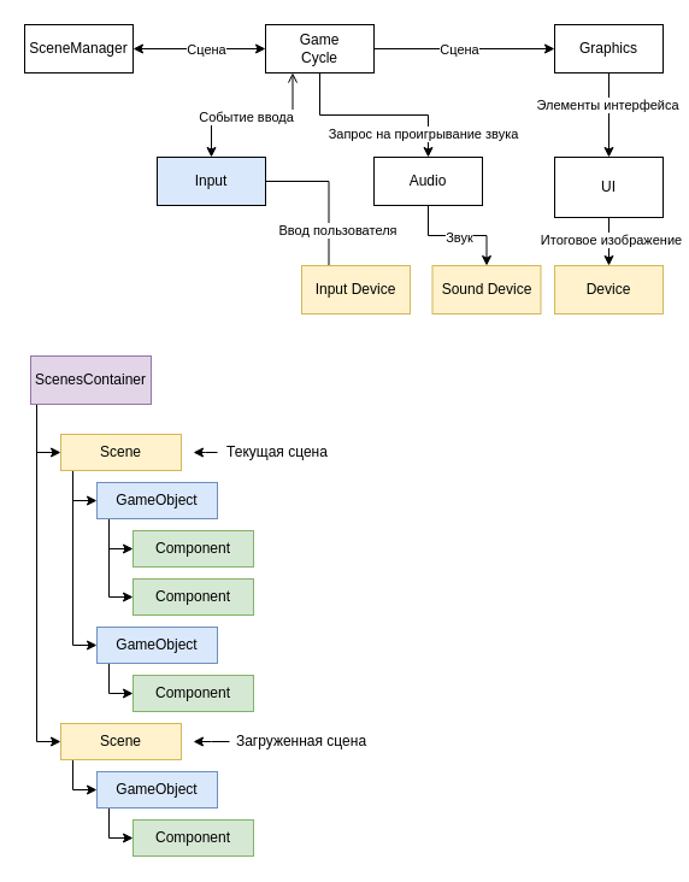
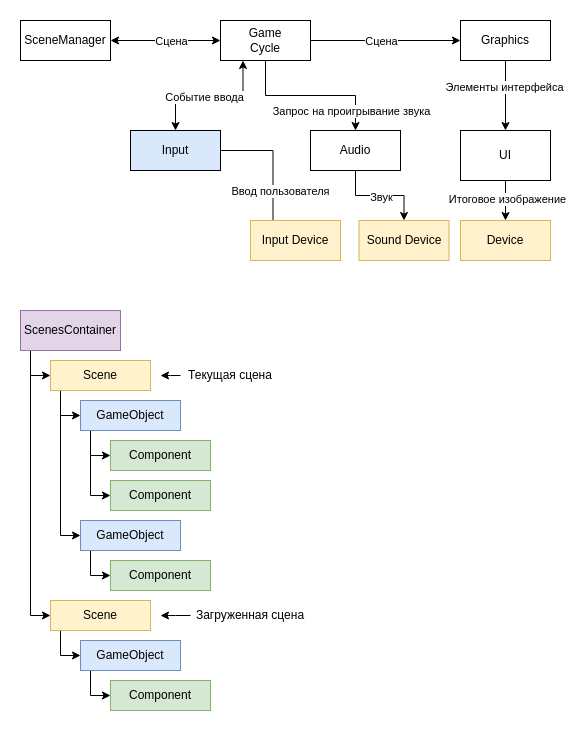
  <mxCell id="0" />
  <mxCell id="1" parent="0" />
  <mxCell id="2" style="edgeStyle=orthogonalEdgeStyle;rounded=0;orthogonalLoop=1;jettySize=auto;html=1;startArrow=none;startFill=0;" parent="1" source="4" target="13" edge="1"><mxGeometry relative="1" as="geometry" /></mxCell>
  <mxCell id="3" value="Запрос на проигрывание звука" style="edgeLabel;html=1;align=center;verticalAlign=middle;resizable=0;points=[];" parent="2" vertex="1" connectable="0"><mxGeometry x="-0.175" y="-1" relative="1" as="geometry"><mxPoint x="54" y="14" as="offset" /></mxGeometry></mxCell>
  <mxCell id="4" value="Game&lt;br&gt;Cycle" style="rounded=0;whiteSpace=wrap;html=1;" parent="1" vertex="1"><mxGeometry x="220" y="20" width="90" height="40" as="geometry" /></mxCell>
  <mxCell id="5" style="edgeStyle=orthogonalEdgeStyle;rounded=0;orthogonalLoop=1;jettySize=auto;html=1;" parent="1" source="7" target="10" edge="1"><mxGeometry relative="1" as="geometry" /></mxCell>
  <mxCell id="6" value="Элементы интерфейса" style="edgeLabel;html=1;align=center;verticalAlign=middle;resizable=0;points=[];" parent="5" vertex="1" connectable="0"><mxGeometry x="-0.254" y="-2" relative="1" as="geometry"><mxPoint as="offset" /></mxGeometry></mxCell>
  <mxCell id="7" value="Graphics" style="rounded=0;whiteSpace=wrap;html=1;" parent="1" vertex="1"><mxGeometry x="460" y="20" width="90" height="40" as="geometry" /></mxCell>
  <mxCell id="8" style="edgeStyle=orthogonalEdgeStyle;rounded=0;orthogonalLoop=1;jettySize=auto;html=1;" parent="1" source="10" target="22" edge="1"><mxGeometry relative="1" as="geometry" /></mxCell>
  <mxCell id="9" value="Итоговое изображение" style="edgeLabel;html=1;align=center;verticalAlign=middle;resizable=0;points=[];" parent="8" vertex="1" connectable="0"><mxGeometry x="-0.077" y="1" relative="1" as="geometry"><mxPoint as="offset" /></mxGeometry></mxCell>
  <mxCell id="10" value="UI" style="rounded=0;whiteSpace=wrap;html=1;" parent="1" vertex="1"><mxGeometry x="460" y="130" width="90" height="50" as="geometry" /></mxCell>
  <mxCell id="11" style="edgeStyle=orthogonalEdgeStyle;rounded=0;orthogonalLoop=1;jettySize=auto;html=1;" parent="1" source="13" target="23" edge="1"><mxGeometry relative="1" as="geometry" /></mxCell>
  <mxCell id="12" value="Звук" style="edgeLabel;html=1;align=center;verticalAlign=middle;resizable=0;points=[];" parent="11" vertex="1" connectable="0"><mxGeometry x="0.008" y="-1" relative="1" as="geometry"><mxPoint as="offset" /></mxGeometry></mxCell>
  <mxCell id="13" value="Audio" style="rounded=0;whiteSpace=wrap;html=1;" parent="1" vertex="1"><mxGeometry x="310" y="130" width="90" height="40" as="geometry" /></mxCell>
  <mxCell id="14" style="edgeStyle=orthogonalEdgeStyle;rounded=0;orthogonalLoop=1;jettySize=auto;html=1;" parent="1" source="4" target="7" edge="1"><mxGeometry relative="1" as="geometry" /></mxCell>
  <mxCell id="15" value="Сцена" style="edgeLabel;html=1;align=center;verticalAlign=middle;resizable=0;points=[];" parent="14" vertex="1" connectable="0"><mxGeometry x="-0.176" relative="1" as="geometry"><mxPoint x="8" as="offset" /></mxGeometry></mxCell>
- <mxCell id="16" style="edgeStyle=orthogonalEdgeStyle;rounded=0;orthogonalLoop=1;jettySize=auto;html=1;startArrow=classic;startFill=1;entryX=0.25;entryY=1;entryDx=0;entryDy=0;endArrow=open;" parent="1" source="18" target="4" edge="1"><mxGeometry relative="1" as="geometry" /></mxCell>
+ <mxCell id="16" style="edgeStyle=orthogonalEdgeStyle;rounded=0;orthogonalLoop=1;jettySize=auto;html=1;startArrow=classic;startFill=1;entryX=0.25;entryY=1;entryDx=0;entryDy=0;" parent="1" source="18" target="4" edge="1"><mxGeometry relative="1" as="geometry" /></mxCell>
  <mxCell id="17" value="Событие ввода" style="edgeLabel;html=1;align=center;verticalAlign=middle;resizable=0;points=[];" parent="16" vertex="1" connectable="0"><mxGeometry x="-0.079" y="-1" relative="1" as="geometry"><mxPoint as="offset" /></mxGeometry></mxCell>
  <mxCell id="18" value="Input" style="rounded=0;whiteSpace=wrap;html=1;fillColor=#dae8fc;" parent="1" vertex="1"><mxGeometry x="130" y="130" width="90" height="40" as="geometry" /></mxCell>
  <mxCell id="19" style="edgeStyle=orthogonalEdgeStyle;rounded=0;orthogonalLoop=1;jettySize=auto;html=1;startArrow=classic;startFill=1;" parent="1" source="21" target="4" edge="1"><mxGeometry relative="1" as="geometry" /></mxCell>
  <mxCell id="20" value="Сцена" style="edgeLabel;html=1;align=center;verticalAlign=middle;resizable=0;points=[];" parent="19" vertex="1" connectable="0"><mxGeometry x="-0.13" y="2" relative="1" as="geometry"><mxPoint x="12" y="2" as="offset" /></mxGeometry></mxCell>
  <mxCell id="21" value="SceneManager" style="rounded=0;whiteSpace=wrap;html=1;" parent="1" vertex="1"><mxGeometry x="20" y="20" width="90" height="40" as="geometry" /></mxCell>
  <mxCell id="22" value="Device" style="rounded=0;whiteSpace=wrap;html=1;fillColor=#fff2cc;strokeColor=#d6b656;" parent="1" vertex="1"><mxGeometry x="460" y="220" width="90" height="40" as="geometry" /></mxCell>
  <mxCell id="23" value="Sound Device" style="rounded=0;whiteSpace=wrap;html=1;fillColor=#fff2cc;strokeColor=#d6b656;" parent="1" vertex="1"><mxGeometry x="358.5" y="220" width="90" height="40" as="geometry" /></mxCell>
  <mxCell id="24" style="edgeStyle=orthogonalEdgeStyle;rounded=0;orthogonalLoop=1;jettySize=auto;html=1;entryX=1;entryY=0.5;entryDx=0;entryDy=0;exitX=0.25;exitY=0;exitDx=0;exitDy=0;endArrow=none;" parent="1" source="26" target="18" edge="1"><mxGeometry relative="1" as="geometry" /></mxCell>
  <mxCell id="25" value="Ввод пользователя" style="edgeLabel;html=1;align=center;verticalAlign=middle;resizable=0;points=[];" parent="24" vertex="1" connectable="0"><mxGeometry x="-0.25" y="1" relative="1" as="geometry"><mxPoint x="8" y="16" as="offset" /></mxGeometry></mxCell>
  <mxCell id="26" value="Input Device" style="rounded=0;whiteSpace=wrap;html=1;fillColor=#fff2cc;strokeColor=#d6b656;" parent="1" vertex="1"><mxGeometry x="250" y="220" width="90" height="40" as="geometry" /></mxCell>
  <mxCell id="27" style="edgeStyle=elbowEdgeStyle;rounded=0;orthogonalLoop=1;jettySize=auto;html=1;entryX=0;entryY=0.5;entryDx=0;entryDy=0;" edge="1" parent="1" source="29" target="32"><mxGeometry relative="1" as="geometry"><Array as="points"><mxPoint x="30" y="370" /></Array></mxGeometry></mxCell>
  <mxCell id="28" style="edgeStyle=elbowEdgeStyle;rounded=0;orthogonalLoop=1;jettySize=auto;html=1;entryX=0;entryY=0.5;entryDx=0;entryDy=0;" edge="1" parent="1" source="29" target="34"><mxGeometry relative="1" as="geometry"><Array as="points"><mxPoint x="30" y="390" /></Array></mxGeometry></mxCell>
- <mxCell id="29" value="ScenesContainer" style="rounded=0;whiteSpace=wrap;html=1;fillColor=#e1d5e7;strokeColor=#9673a6;" vertex="1" parent="1"><mxGeometry x="25" y="295" width="100" height="40" as="geometry" /></mxCell>
+ <mxCell id="29" value="ScenesContainer" style="rounded=0;whiteSpace=wrap;html=1;fillColor=#e1d5e7;strokeColor=#9673a6;" vertex="1" parent="1"><mxGeometry x="20" y="310" width="100" height="40" as="geometry" /></mxCell>
  <mxCell id="30" style="edgeStyle=elbowEdgeStyle;rounded=0;orthogonalLoop=1;jettySize=auto;html=1;entryX=0;entryY=0.5;entryDx=0;entryDy=0;" edge="1" parent="1" source="32" target="37"><mxGeometry relative="1" as="geometry"><Array as="points"><mxPoint x="60" y="400" /></Array></mxGeometry></mxCell>
  <mxCell id="31" style="edgeStyle=elbowEdgeStyle;rounded=0;orthogonalLoop=1;jettySize=auto;html=1;entryX=0;entryY=0.5;entryDx=0;entryDy=0;" edge="1" parent="1" source="32" target="39"><mxGeometry relative="1" as="geometry"><Array as="points"><mxPoint x="60" y="423" /></Array></mxGeometry></mxCell>
  <mxCell id="32" value="Scene" style="rounded=0;whiteSpace=wrap;html=1;fillColor=#fff2cc;strokeColor=#d6b656;" vertex="1" parent="1"><mxGeometry x="50" y="360" width="100" height="30" as="geometry" /></mxCell>
  <mxCell id="33" style="edgeStyle=elbowEdgeStyle;rounded=0;orthogonalLoop=1;jettySize=auto;html=1;entryX=0;entryY=0.5;entryDx=0;entryDy=0;" edge="1" parent="1" source="34" target="44"><mxGeometry relative="1" as="geometry"><Array as="points"><mxPoint x="60" y="653" /></Array></mxGeometry></mxCell>
  <mxCell id="34" value="Scene" style="rounded=0;whiteSpace=wrap;html=1;fillColor=#fff2cc;strokeColor=#d6b656;" vertex="1" parent="1"><mxGeometry x="50" y="600" width="100" height="30" as="geometry" /></mxCell>
  <mxCell id="35" style="edgeStyle=elbowEdgeStyle;rounded=0;orthogonalLoop=1;jettySize=auto;html=1;entryX=0;entryY=0.5;entryDx=0;entryDy=0;" edge="1" parent="1" source="37" target="40"><mxGeometry relative="1" as="geometry"><Array as="points"><mxPoint x="90" y="440" /></Array></mxGeometry></mxCell>
  <mxCell id="36" style="edgeStyle=elbowEdgeStyle;rounded=0;orthogonalLoop=1;jettySize=auto;html=1;entryX=0;entryY=0.5;entryDx=0;entryDy=0;" edge="1" parent="1" source="37" target="41"><mxGeometry relative="1" as="geometry"><Array as="points"><mxPoint x="90" y="470" /></Array></mxGeometry></mxCell>
  <mxCell id="37" value="GameObject" style="rounded=0;whiteSpace=wrap;html=1;fillColor=#dae8fc;strokeColor=#6c8ebf;" vertex="1" parent="1"><mxGeometry x="80" y="400" width="100" height="30" as="geometry" /></mxCell>
  <mxCell id="38" style="edgeStyle=elbowEdgeStyle;rounded=0;orthogonalLoop=1;jettySize=auto;html=1;entryX=0;entryY=0.5;entryDx=0;entryDy=0;" edge="1" parent="1" source="39" target="42"><mxGeometry relative="1" as="geometry"><Array as="points"><mxPoint x="90" y="570" /></Array></mxGeometry></mxCell>
  <mxCell id="39" value="GameObject" style="rounded=0;whiteSpace=wrap;html=1;fillColor=#dae8fc;strokeColor=#6c8ebf;" vertex="1" parent="1"><mxGeometry x="80" y="520" width="100" height="30" as="geometry" /></mxCell>
  <mxCell id="40" value="Component" style="rounded=0;whiteSpace=wrap;html=1;fillColor=#d5e8d4;strokeColor=#82b366;" vertex="1" parent="1"><mxGeometry x="110" y="440" width="100" height="30" as="geometry" /></mxCell>
  <mxCell id="41" value="Component" style="rounded=0;whiteSpace=wrap;html=1;fillColor=#d5e8d4;strokeColor=#82b366;" vertex="1" parent="1"><mxGeometry x="110" y="480" width="100" height="30" as="geometry" /></mxCell>
  <mxCell id="42" value="Component" style="rounded=0;whiteSpace=wrap;html=1;fillColor=#d5e8d4;strokeColor=#82b366;" vertex="1" parent="1"><mxGeometry x="110" y="560" width="100" height="30" as="geometry" /></mxCell>
  <mxCell id="43" style="edgeStyle=elbowEdgeStyle;rounded=0;orthogonalLoop=1;jettySize=auto;html=1;entryX=0;entryY=0.5;entryDx=0;entryDy=0;" edge="1" parent="1" source="44" target="45"><mxGeometry relative="1" as="geometry"><Array as="points"><mxPoint x="90" y="690" /></Array></mxGeometry></mxCell>
  <mxCell id="44" value="GameObject" style="rounded=0;whiteSpace=wrap;html=1;fillColor=#dae8fc;strokeColor=#6c8ebf;" vertex="1" parent="1"><mxGeometry x="80" y="640" width="100" height="30" as="geometry" /></mxCell>
  <mxCell id="45" value="Component" style="rounded=0;whiteSpace=wrap;html=1;fillColor=#d5e8d4;strokeColor=#82b366;" vertex="1" parent="1"><mxGeometry x="110" y="680" width="100" height="30" as="geometry" /></mxCell>
  <mxCell id="46" style="edgeStyle=elbowEdgeStyle;rounded=0;orthogonalLoop=1;jettySize=auto;html=1;" edge="1" parent="1" source="47"><mxGeometry relative="1" as="geometry"><mxPoint x="160" y="375" as="targetPoint" /></mxGeometry></mxCell>
  <mxCell id="47" value="Текущая сцена" style="text;html=1;strokeColor=none;fillColor=none;align=center;verticalAlign=middle;whiteSpace=wrap;rounded=0;" vertex="1" parent="1"><mxGeometry x="180" y="360" width="100" height="30" as="geometry" /></mxCell>
  <mxCell id="48" style="edgeStyle=elbowEdgeStyle;rounded=0;orthogonalLoop=1;jettySize=auto;html=1;" edge="1" parent="1" source="49"><mxGeometry relative="1" as="geometry"><mxPoint x="160" y="615" as="targetPoint" /></mxGeometry></mxCell>
  <mxCell id="49" value="Загруженная сцена" style="text;html=1;strokeColor=none;fillColor=none;align=center;verticalAlign=middle;whiteSpace=wrap;rounded=0;" vertex="1" parent="1"><mxGeometry x="190" y="600" width="120" height="30" as="geometry" /></mxCell>
